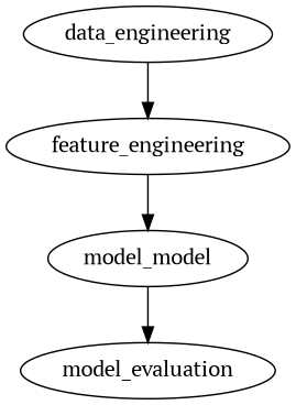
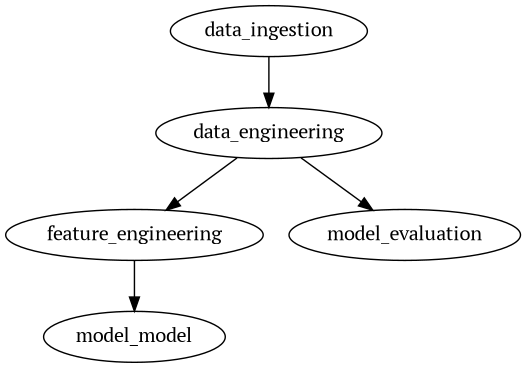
  strict digraph {
    fontname="PT Serif"
    node [fontname="PT Serif"]
    edge [fontname="PT Serif"]
    n1 [label=data_engineering]
+   data_ingestion
    feature_engineering
    n4 [label=model_model]
    model_evaluation
    n1 -> feature_engineering
+   data_ingestion -> n1
    feature_engineering -> n4
-   n4 -> model_evaluation
+   n1 -> model_evaluation
  }
